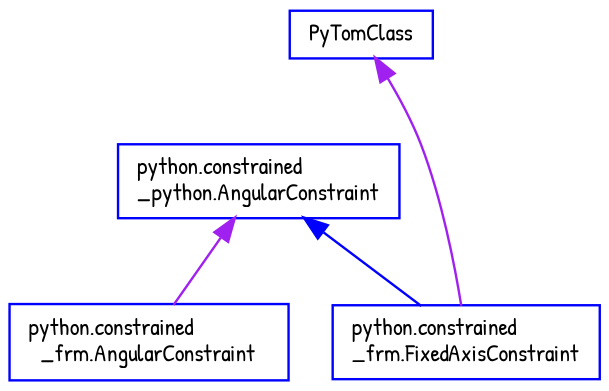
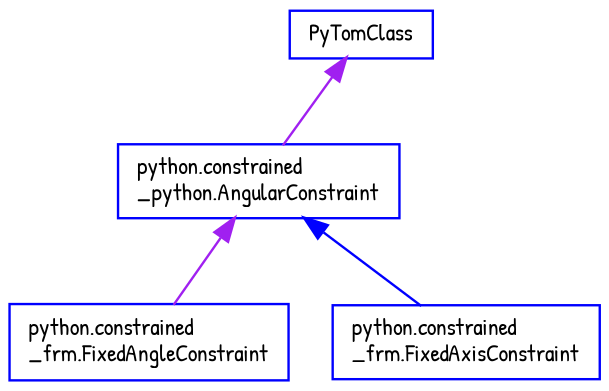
  digraph {
    fontname="Patrick Hand"
    rankdir=TB
    node [color=blue fillcolor=white fontname="Patrick Hand" fontsize=10 shape=record style=filled]
    edge [color=purple dir=back fontname="Patrick Hand" fontsize=10 labelfontname=Helvetica labelfontsize=10 style=solid]
    n1 [height=0.2 label=PyTomClass width=0.4]
    n2 [height=0.2 label="python.constrained\l_python.AngularConstraint" width=0.4]
-   n3 [height=0.2 label="python.constrained\l_frm.AngularConstraint" width=0.4]
+   n3 [height=0.2 label="python.constrained\l_frm.FixedAngleConstraint" width=0.4]
    n4 [height=0.2 label="python.constrained\l_frm.FixedAxisConstraint" width=0.4]
-   n1 -> n4
+   n1 -> n2
    n2 -> n3
    n2 -> n4 [color=blue]
  }
